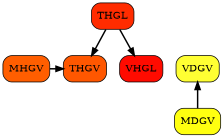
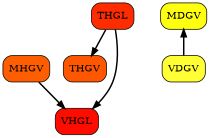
  strict digraph {
    rankdir=TB
    node [color=black shape=box style="filled,rounded"]
    edge [color=black style=bold]
    MHGV [fillcolor="0.0616940537373,1,1"]
    VDGV [fillcolor="0.166666666667,0.8,1"]
    THGV [fillcolor="0.0568457587427,1,1"]
    VHGL [fillcolor="0.00771058294133,1,1"]
    THGL [fillcolor="0.0286988428013,1,1"]
    MDGV [fillcolor="0.166666666667,0.936439906248,1"]
    subgraph sub_1 {
      rank=same
      MHGV
      VDGV
      THGV
    }
-   MHGV -> THGV
+   MHGV -> VHGL
    THGL -> THGV
    THGL -> VHGL
-   VDGV -> MDGV [dir=back]
+   MDGV -> VDGV [dir=back]
  }
